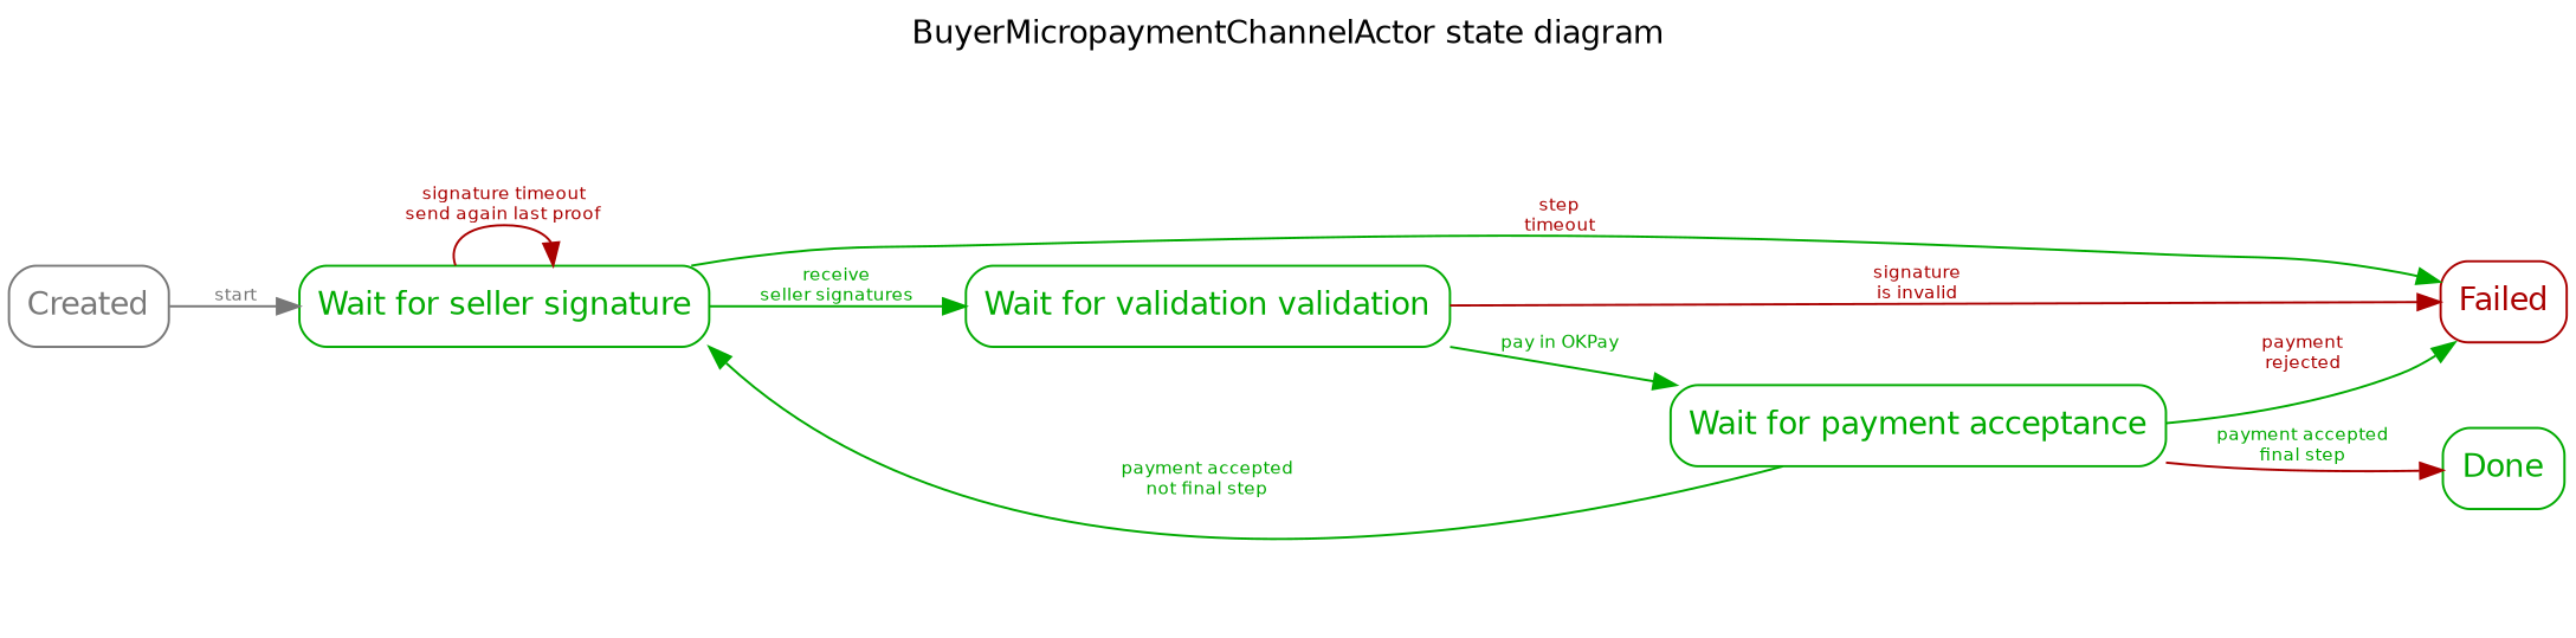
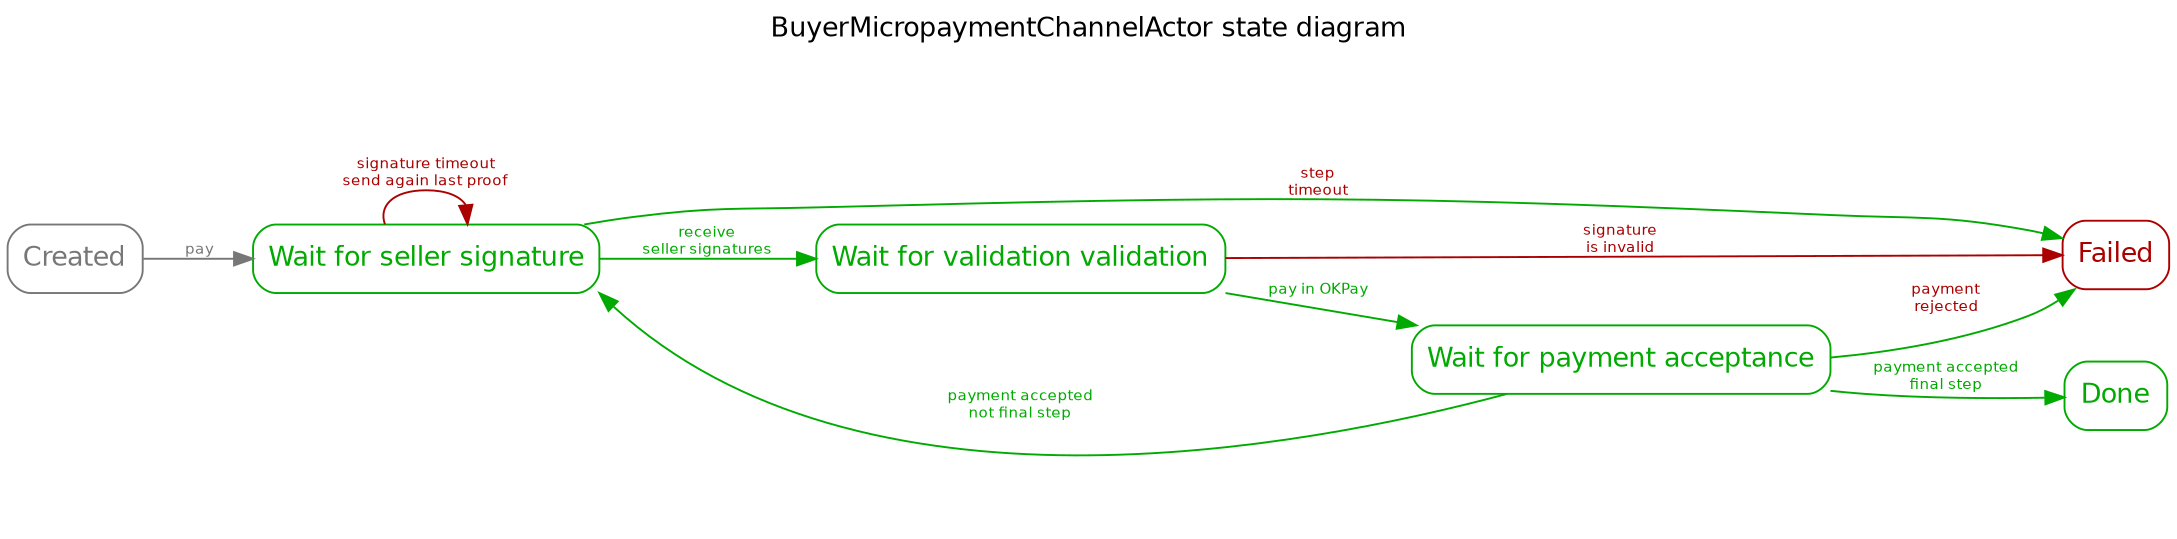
  digraph {
    fontname=Helvetica
    label="BuyerMicropaymentChannelActor state diagram\n\n"
    labelloc=t
    rankdir=LR
    node [color="#00aa00" fontcolor="#00aa00" fontname=Helvetica shape=box style=rounded]
    edge [color="#00aa00" fontcolor="#aa0000" fontname=Helvetica fontsize=8]
    Created [color="#777777" fontcolor="#777777"]
    n2 [label="Wait for seller signature"]
    Failed [color="#aa0000" fontcolor="#aa0000"]
    n4 [label="Wait for validation validation"]
    n5 [label="Wait for payment acceptance"]
    Done
-   Created -> n2 [color="#777777" fontcolor="#777777" label=" start"]
+   Created -> n2 [color="#777777" fontcolor="#777777" label=" pay"]
    n2 -> n2 [color="#aa0000" label="  signature timeout  \n  send again last proof  "]
    n2 -> Failed [label="  step  \n  timeout  "]
    n2 -> n4 [fontcolor="#00aa00" label="  receive  \n  seller signatures  "]
    n4 -> Failed [color="#aa0000" label="  signature  \n  is invalid  "]
    n4 -> n5 [fontcolor="#00aa00" label="  pay in OKPay  "]
    n5 -> n2 [fontcolor="#00aa00" headport=se label="  payment accepted  \n  not final step  "]
    n5 -> Failed [label="  payment  \n  rejected  "]
-   n5 -> Done [color="#aa0000" fontcolor="#00aa00" label="  payment accepted  \n  final step  "]
+   n5 -> Done [fontcolor="#00aa00" label="  payment accepted  \n  final step  "]
  }
